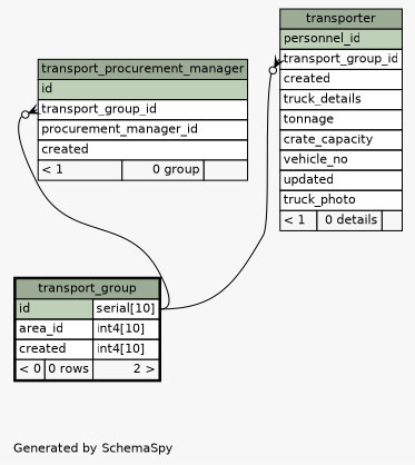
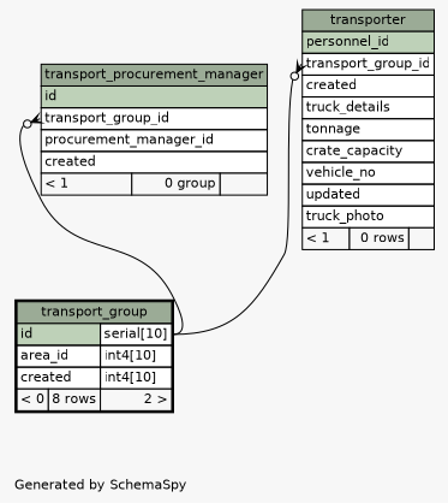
  digraph {
    bgcolor="#f7f7f7"
    fontname=Helvetica
    fontsize=11
    label="\nGenerated by SchemaSpy"
    labeljust=l
    nodesep=0.18
    rankdir=TB
    ranksep=0.46
    node [fontname=Helvetica fontsize=11 shape=plaintext]
    edge [arrowhead=none arrowsize=0.8 arrowtail=crowodot dir=back headport="id.type:e" tailport="transport_group_id:w"]
    n1 [label=<     <TABLE BORDER="0" CELLBORDER="1" CELLSPACING="0" BGCOLOR="#ffffff">       <TR><TD COLSPAN="3" BGCOLOR="#9bab96" ALIGN="CENTER">transport_procurement_manager</TD></TR>       <TR><TD PORT="id" COLSPAN="3" BGCOLOR="#bed1b8" ALIGN="LEFT">id</TD></TR>       <TR><TD PORT="transport_group_id" COLSPAN="3" ALIGN="LEFT">transport_group_id</TD></TR>       <TR><TD PORT="procurement_manager_id" COLSPAN="3" ALIGN="LEFT">procurement_manager_id</TD></TR>       <TR><TD PORT="created" COLSPAN="3" ALIGN="LEFT">created</TD></TR>       <TR><TD ALIGN="LEFT" BGCOLOR="#f7f7f7">&lt; 1</TD><TD ALIGN="RIGHT" BGCOLOR="#f7f7f7">0 group</TD><TD ALIGN="RIGHT" BGCOLOR="#f7f7f7">  </TD></TR>     </TABLE>>]
-   n2 [label=<     <TABLE BORDER="2" CELLBORDER="1" CELLSPACING="0" BGCOLOR="#ffffff">       <TR><TD COLSPAN="3" BGCOLOR="#9bab96" ALIGN="CENTER">transport_group</TD></TR>       <TR><TD PORT="id" COLSPAN="2" BGCOLOR="#bed1b8" ALIGN="LEFT">id</TD><TD PORT="id.type" ALIGN="LEFT">serial[10]</TD></TR>       <TR><TD PORT="area_id" COLSPAN="2" ALIGN="LEFT">area_id</TD><TD PORT="area_id.type" ALIGN="LEFT">int4[10]</TD></TR>       <TR><TD PORT="created" COLSPAN="2" ALIGN="LEFT">created</TD><TD PORT="created.type" ALIGN="LEFT">int4[10]</TD></TR>       <TR><TD ALIGN="LEFT" BGCOLOR="#f7f7f7">&lt; 0</TD><TD ALIGN="RIGHT" BGCOLOR="#f7f7f7">0 rows</TD><TD ALIGN="RIGHT" BGCOLOR="#f7f7f7">2 &gt;</TD></TR>     </TABLE>>]
-   n3 [label=<     <TABLE BORDER="0" CELLBORDER="1" CELLSPACING="0" BGCOLOR="#ffffff">       <TR><TD COLSPAN="3" BGCOLOR="#9bab96" ALIGN="CENTER">transporter</TD></TR>       <TR><TD PORT="personnel_id" COLSPAN="3" BGCOLOR="#bed1b8" ALIGN="LEFT">personnel_id</TD></TR>       <TR><TD PORT="transport_group_id" COLSPAN="3" ALIGN="LEFT">transport_group_id</TD></TR>       <TR><TD PORT="created" COLSPAN="3" ALIGN="LEFT">created</TD></TR>       <TR><TD PORT="truck_details" COLSPAN="3" ALIGN="LEFT">truck_details</TD></TR>       <TR><TD PORT="tonnage" COLSPAN="3" ALIGN="LEFT">tonnage</TD></TR>       <TR><TD PORT="crate_capacity" COLSPAN="3" ALIGN="LEFT">crate_capacity</TD></TR>       <TR><TD PORT="vehicle_no" COLSPAN="3" ALIGN="LEFT">vehicle_no</TD></TR>       <TR><TD PORT="updated" COLSPAN="3" ALIGN="LEFT">updated</TD></TR>       <TR><TD PORT="truck_photo" COLSPAN="3" ALIGN="LEFT">truck_photo</TD></TR>       <TR><TD ALIGN="LEFT" BGCOLOR="#f7f7f7">&lt; 1</TD><TD ALIGN="RIGHT" BGCOLOR="#f7f7f7">0 details</TD><TD ALIGN="RIGHT" BGCOLOR="#f7f7f7">  </TD></TR>     </TABLE>>]
+   n2 [label=<     <TABLE BORDER="2" CELLBORDER="1" CELLSPACING="0" BGCOLOR="#ffffff">       <TR><TD COLSPAN="3" BGCOLOR="#9bab96" ALIGN="CENTER">transport_group</TD></TR>       <TR><TD PORT="id" COLSPAN="2" BGCOLOR="#bed1b8" ALIGN="LEFT">id</TD><TD PORT="id.type" ALIGN="LEFT">serial[10]</TD></TR>       <TR><TD PORT="area_id" COLSPAN="2" ALIGN="LEFT">area_id</TD><TD PORT="area_id.type" ALIGN="LEFT">int4[10]</TD></TR>       <TR><TD PORT="created" COLSPAN="2" ALIGN="LEFT">created</TD><TD PORT="created.type" ALIGN="LEFT">int4[10]</TD></TR>       <TR><TD ALIGN="LEFT" BGCOLOR="#f7f7f7">&lt; 0</TD><TD ALIGN="RIGHT" BGCOLOR="#f7f7f7">8 rows</TD><TD ALIGN="RIGHT" BGCOLOR="#f7f7f7">2 &gt;</TD></TR>     </TABLE>>]
+   n3 [label=<     <TABLE BORDER="0" CELLBORDER="1" CELLSPACING="0" BGCOLOR="#ffffff">       <TR><TD COLSPAN="3" BGCOLOR="#9bab96" ALIGN="CENTER">transporter</TD></TR>       <TR><TD PORT="personnel_id" COLSPAN="3" BGCOLOR="#bed1b8" ALIGN="LEFT">personnel_id</TD></TR>       <TR><TD PORT="transport_group_id" COLSPAN="3" ALIGN="LEFT">transport_group_id</TD></TR>       <TR><TD PORT="created" COLSPAN="3" ALIGN="LEFT">created</TD></TR>       <TR><TD PORT="truck_details" COLSPAN="3" ALIGN="LEFT">truck_details</TD></TR>       <TR><TD PORT="tonnage" COLSPAN="3" ALIGN="LEFT">tonnage</TD></TR>       <TR><TD PORT="crate_capacity" COLSPAN="3" ALIGN="LEFT">crate_capacity</TD></TR>       <TR><TD PORT="vehicle_no" COLSPAN="3" ALIGN="LEFT">vehicle_no</TD></TR>       <TR><TD PORT="updated" COLSPAN="3" ALIGN="LEFT">updated</TD></TR>       <TR><TD PORT="truck_photo" COLSPAN="3" ALIGN="LEFT">truck_photo</TD></TR>       <TR><TD ALIGN="LEFT" BGCOLOR="#f7f7f7">&lt; 1</TD><TD ALIGN="RIGHT" BGCOLOR="#f7f7f7">0 rows</TD><TD ALIGN="RIGHT" BGCOLOR="#f7f7f7">  </TD></TR>     </TABLE>>]
    n1 -> n2
    n3 -> n2
  }
